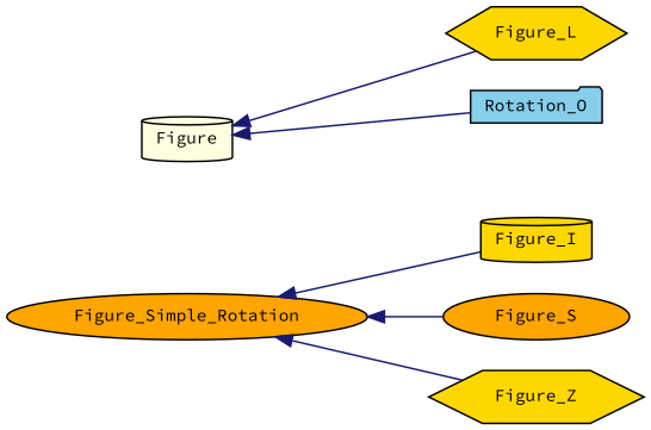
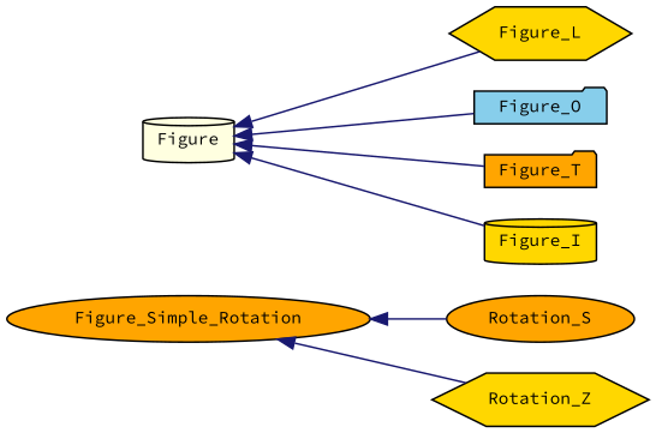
  digraph {
    fontname="Source Code Pro"
    rankdir=LR
    node [color=black fillcolor=gold fontname="Source Code Pro" fontsize=10 shape=cylinder style=filled]
    edge [color=midnightblue dir=back fontname="Source Code Pro" fontsize=10 labelfontname=Helvetica labelfontsize=10 style=solid]
    n1 [fillcolor=lightyellow height=0.2 label=Figure width=0.4]
    n2 [height=0.2 label=Figure_L shape=hexagon width=0.4]
-   n3 [fillcolor=skyblue height=0.2 label=Rotation_O shape=folder width=0.4]
+   n3 [fillcolor=skyblue height=0.2 label=Figure_O shape=folder width=0.4]
+   n4 [fillcolor=orange height=0.2 label=Figure_T shape=folder width=0.4]
    n5 [fillcolor=orange height=0.2 label=Figure_Simple_Rotation shape=ellipse width=0.4]
    n6 [height=0.2 label=Figure_I width=0.4]
-   n7 [fillcolor=orange height=0.2 label=Figure_S shape=ellipse width=0.4]
-   n8 [height=0.2 label=Figure_Z shape=hexagon width=0.4]
+   n7 [fillcolor=orange height=0.2 label=Rotation_S shape=ellipse width=0.4]
+   n8 [height=0.2 label=Rotation_Z shape=hexagon width=0.4]
    n1 -> n2
    n1 -> n3
-   n5 -> n6
+   n1 -> n4
+   n1 -> n6
    n5 -> n7
    n5 -> n8
  }
